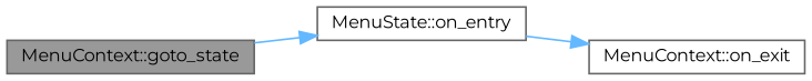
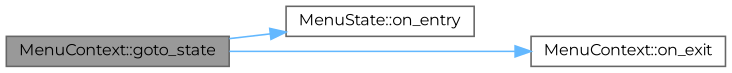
  digraph {
    fontname=Montserrat
    rankdir=LR
    node [color=grey40 fillcolor=white fontname=Montserrat fontsize=10 shape=box style=filled]
    edge [color=steelblue1 fontname=Montserrat fontsize=10 labelfontname=Helvetica labelfontsize=10 style=solid]
    n1 [color=gray40 fillcolor=grey60 fontcolor=black height=0.2 label="MenuContext::goto_state" width=0.4]
    n2 [height=0.2 label="MenuState::on_entry" width=0.4]
    n3 [height=0.2 label="MenuContext::on_exit" width=0.4]
    n1 -> n2
-   n2 -> n3
+   n1 -> n3
  }
